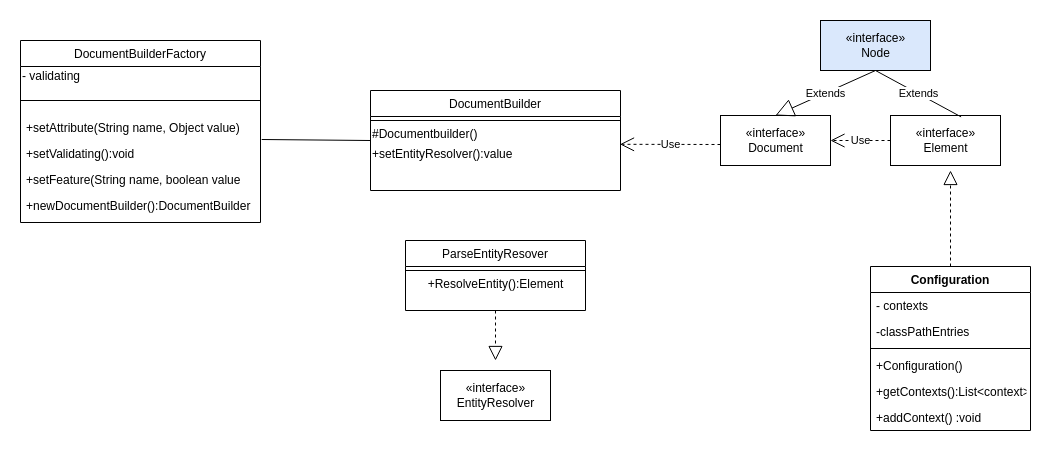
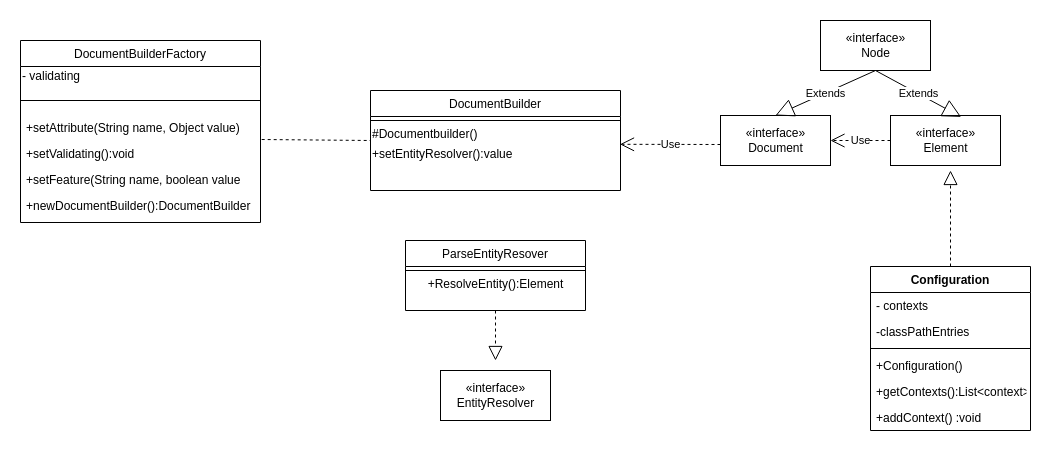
  <mxCell id="0" />
  <mxCell id="1" parent="0" />
  <mxCell id="2" value="DocumentBuilderFactory" style="swimlane;fontStyle=0;align=center;verticalAlign=top;childLayout=stackLayout;horizontal=1;startSize=26;horizontalStack=0;resizeParent=1;resizeLast=0;collapsible=1;marginBottom=0;rounded=0;shadow=0;strokeWidth=1;" parent="1" vertex="1"><mxGeometry x="20" y="40" width="240" height="182" as="geometry"><mxRectangle x="230" y="140" width="160" height="26" as="alternateBounds" /></mxGeometry></mxCell>
  <mxCell id="3" value="- validating&lt;br&gt;" style="text;html=1;align=left;verticalAlign=middle;resizable=0;points=[];autosize=1;strokeColor=none;fillColor=none;" vertex="1" parent="2"><mxGeometry y="26" width="240" height="20" as="geometry" /></mxCell>
  <mxCell id="4" value="" style="line;html=1;strokeWidth=1;align=left;verticalAlign=middle;spacingTop=-1;spacingLeft=3;spacingRight=3;rotatable=0;labelPosition=right;points=[];portConstraint=eastwest;" vertex="1" parent="2"><mxGeometry y="46" width="240" height="28" as="geometry" /></mxCell>
  <mxCell id="5" value="+setAttribute(String name, Object value)" style="text;align=left;verticalAlign=top;spacingLeft=4;spacingRight=4;overflow=hidden;rotatable=0;points=[[0,0.5],[1,0.5]];portConstraint=eastwest;" vertex="1" parent="2"><mxGeometry y="74" width="240" height="26" as="geometry" /></mxCell>
  <mxCell id="6" value="+setValidating():void" style="text;align=left;verticalAlign=top;spacingLeft=4;spacingRight=4;overflow=hidden;rotatable=0;points=[[0,0.5],[1,0.5]];portConstraint=eastwest;" vertex="1" parent="2"><mxGeometry y="100" width="240" height="26" as="geometry" /></mxCell>
  <mxCell id="7" value="+setFeature(String name, boolean value" style="text;align=left;verticalAlign=top;spacingLeft=4;spacingRight=4;overflow=hidden;rotatable=0;points=[[0,0.5],[1,0.5]];portConstraint=eastwest;" vertex="1" parent="2"><mxGeometry y="126" width="240" height="26" as="geometry" /></mxCell>
  <mxCell id="8" value="+newDocumentBuilder():DocumentBuilder" style="text;align=left;verticalAlign=top;spacingLeft=4;spacingRight=4;overflow=hidden;rotatable=0;points=[[0,0.5],[1,0.5]];portConstraint=eastwest;" vertex="1" parent="2"><mxGeometry y="152" width="240" height="26" as="geometry" /></mxCell>
  <mxCell id="9" value="ParseEntityResover" style="swimlane;fontStyle=0;align=center;verticalAlign=top;childLayout=stackLayout;horizontal=1;startSize=26;horizontalStack=0;resizeParent=1;resizeLast=0;collapsible=1;marginBottom=0;rounded=0;shadow=0;strokeWidth=1;" parent="1" vertex="1"><mxGeometry x="405" y="240" width="180" height="70" as="geometry"><mxRectangle x="340" y="380" width="170" height="26" as="alternateBounds" /></mxGeometry></mxCell>
  <mxCell id="10" value="" style="line;html=1;strokeWidth=1;align=left;verticalAlign=middle;spacingTop=-1;spacingLeft=3;spacingRight=3;rotatable=0;labelPosition=right;points=[];portConstraint=eastwest;" parent="9" vertex="1"><mxGeometry y="26" width="180" height="8" as="geometry" /></mxCell>
  <mxCell id="11" value="+ResolveEntity():Element" style="text;html=1;align=center;verticalAlign=middle;resizable=0;points=[];autosize=1;strokeColor=none;fillColor=none;fontColor=default;" vertex="1" parent="9"><mxGeometry y="34" width="180" height="20" as="geometry" /></mxCell>
  <mxCell id="12" value="DocumentBuilder" style="swimlane;fontStyle=0;align=center;verticalAlign=top;childLayout=stackLayout;horizontal=1;startSize=26;horizontalStack=0;resizeParent=1;resizeLast=0;collapsible=1;marginBottom=0;rounded=0;shadow=0;strokeWidth=1;" parent="1" vertex="1"><mxGeometry x="370" y="90" width="250" height="100" as="geometry"><mxRectangle x="450" y="190" width="160" height="26" as="alternateBounds" /></mxGeometry></mxCell>
  <mxCell id="13" value="" style="line;html=1;strokeWidth=1;align=left;verticalAlign=middle;spacingTop=-1;spacingLeft=3;spacingRight=3;rotatable=0;labelPosition=right;points=[];portConstraint=eastwest;" parent="12" vertex="1"><mxGeometry y="26" width="250" height="8" as="geometry" /></mxCell>
  <mxCell id="14" value="#Documentbuilder()" style="text;html=1;align=left;verticalAlign=middle;resizable=0;points=[];autosize=1;strokeColor=none;fillColor=none;" vertex="1" parent="12"><mxGeometry y="34" width="250" height="20" as="geometry" /></mxCell>
  <mxCell id="15" value="+setEntityResolver():value" style="text;html=1;align=left;verticalAlign=middle;resizable=0;points=[];autosize=1;strokeColor=none;fillColor=none;" vertex="1" parent="12"><mxGeometry y="54" width="250" height="20" as="geometry" /></mxCell>
- <mxCell id="16" value="" style="endArrow=none;html=1;rounded=0;entryX=0;entryY=0.5;entryDx=0;entryDy=0;exitX=1.005;exitY=0.962;exitDx=0;exitDy=0;exitPerimeter=0;" edge="1" parent="1" source="5" target="12"><mxGeometry width="50" height="50" relative="1" as="geometry"><mxPoint x="260" y="170" as="sourcePoint" /><mxPoint x="310" y="120" as="targetPoint" /></mxGeometry></mxCell>
+ <mxCell id="16" value="" style="endArrow=none;html=1;rounded=0;entryX=0;entryY=0.5;entryDx=0;entryDy=0;exitX=1.005;exitY=0.962;exitDx=0;exitDy=0;exitPerimeter=0;dashed=1;" edge="1" parent="1" source="5" target="12"><mxGeometry width="50" height="50" relative="1" as="geometry"><mxPoint x="260" y="170" as="sourcePoint" /><mxPoint x="310" y="120" as="targetPoint" /></mxGeometry></mxCell>
  <mxCell id="17" value="" style="endArrow=block;dashed=1;endFill=0;endSize=12;html=1;rounded=0;fontColor=default;entryX=0.5;entryY=0;entryDx=0;entryDy=0;exitX=0.5;exitY=1;exitDx=0;exitDy=0;" edge="1" parent="1" source="9"><mxGeometry width="160" relative="1" as="geometry"><mxPoint x="230" y="230" as="sourcePoint" /><mxPoint x="495" y="360" as="targetPoint" /></mxGeometry></mxCell>
  <mxCell id="18" value="«interface»&lt;br&gt;Document" style="html=1;fontColor=default;" vertex="1" parent="1"><mxGeometry x="720" y="115" width="110" height="50" as="geometry" /></mxCell>
  <mxCell id="19" value="«interface»&lt;br&gt;Element" style="html=1;fontColor=default;" vertex="1" parent="1"><mxGeometry x="890" y="115" width="110" height="50" as="geometry" /></mxCell>
  <mxCell id="20" value="Configuration" style="swimlane;fontStyle=1;align=center;verticalAlign=top;childLayout=stackLayout;horizontal=1;startSize=26;horizontalStack=0;resizeParent=1;resizeParentMax=0;resizeLast=0;collapsible=1;marginBottom=0;fontColor=default;" vertex="1" parent="1"><mxGeometry x="870" y="266" width="160" height="164" as="geometry" /></mxCell>
  <mxCell id="21" value="- contexts&#10;" style="text;strokeColor=none;fillColor=none;align=left;verticalAlign=top;spacingLeft=4;spacingRight=4;overflow=hidden;rotatable=0;points=[[0,0.5],[1,0.5]];portConstraint=eastwest;fontColor=default;" vertex="1" parent="20"><mxGeometry y="26" width="160" height="26" as="geometry" /></mxCell>
  <mxCell id="22" value="-classPathEntries" style="text;strokeColor=none;fillColor=none;align=left;verticalAlign=top;spacingLeft=4;spacingRight=4;overflow=hidden;rotatable=0;points=[[0,0.5],[1,0.5]];portConstraint=eastwest;fontColor=default;" vertex="1" parent="20"><mxGeometry y="52" width="160" height="26" as="geometry" /></mxCell>
  <mxCell id="23" value="" style="line;strokeWidth=1;fillColor=none;align=left;verticalAlign=middle;spacingTop=-1;spacingLeft=3;spacingRight=3;rotatable=0;labelPosition=right;points=[];portConstraint=eastwest;fontColor=default;" vertex="1" parent="20"><mxGeometry y="78" width="160" height="8" as="geometry" /></mxCell>
  <mxCell id="24" value="+Configuration()&#10;" style="text;strokeColor=none;fillColor=none;align=left;verticalAlign=top;spacingLeft=4;spacingRight=4;overflow=hidden;rotatable=0;points=[[0,0.5],[1,0.5]];portConstraint=eastwest;fontColor=default;" vertex="1" parent="20"><mxGeometry y="86" width="160" height="26" as="geometry" /></mxCell>
  <mxCell id="25" value="+getContexts():List&lt;context&gt;&#10;" style="text;strokeColor=none;fillColor=none;align=left;verticalAlign=top;spacingLeft=4;spacingRight=4;overflow=hidden;rotatable=0;points=[[0,0.5],[1,0.5]];portConstraint=eastwest;fontColor=default;" vertex="1" parent="20"><mxGeometry y="112" width="160" height="26" as="geometry" /></mxCell>
  <mxCell id="26" value="+addContext() :void" style="text;strokeColor=none;fillColor=none;align=left;verticalAlign=top;spacingLeft=4;spacingRight=4;overflow=hidden;rotatable=0;points=[[0,0.5],[1,0.5]];portConstraint=eastwest;fontColor=default;" vertex="1" parent="20"><mxGeometry y="138" width="160" height="26" as="geometry" /></mxCell>
  <mxCell id="27" value="Use" style="endArrow=open;endSize=12;dashed=1;html=1;rounded=0;fontColor=default;entryX=0.998;entryY=0.99;entryDx=0;entryDy=0;entryPerimeter=0;" edge="1" parent="1" target="14"><mxGeometry width="160" relative="1" as="geometry"><mxPoint x="720" y="144" as="sourcePoint" /><mxPoint x="780" y="140" as="targetPoint" /></mxGeometry></mxCell>
  <mxCell id="28" value="Use" style="endArrow=open;endSize=12;dashed=1;html=1;rounded=0;fontColor=default;entryX=1;entryY=0.5;entryDx=0;entryDy=0;" edge="1" parent="1" target="18"><mxGeometry width="160" relative="1" as="geometry"><mxPoint x="890" y="140" as="sourcePoint" /><mxPoint x="1050" y="140" as="targetPoint" /></mxGeometry></mxCell>
  <mxCell id="29" value="" style="endArrow=block;dashed=1;endFill=0;endSize=12;html=1;rounded=0;fontColor=default;exitX=0.5;exitY=0;exitDx=0;exitDy=0;" edge="1" parent="1" source="20"><mxGeometry width="160" relative="1" as="geometry"><mxPoint x="1050" y="210" as="sourcePoint" /><mxPoint x="950" y="170" as="targetPoint" /></mxGeometry></mxCell>
  <mxCell id="30" value="«interface»&lt;br&gt;EntityResolver" style="html=1;fontColor=default;" vertex="1" parent="1"><mxGeometry x="440" y="370" width="110" height="50" as="geometry" /></mxCell>
- <mxCell id="31" value="«interface»&lt;br&gt;Node" style="html=1;fontColor=default;fillColor=#dae8fc;" vertex="1" parent="1"><mxGeometry x="820" y="20" width="110" height="50" as="geometry" /></mxCell>
+ <mxCell id="31" value="«interface»&lt;br&gt;Node" style="html=1;fontColor=default;" vertex="1" parent="1"><mxGeometry x="820" y="20" width="110" height="50" as="geometry" /></mxCell>
  <mxCell id="32" value="Extends" style="endArrow=block;endSize=16;endFill=0;html=1;rounded=0;fontColor=default;entryX=0.5;entryY=0;entryDx=0;entryDy=0;" edge="1" parent="1" target="18"><mxGeometry width="160" relative="1" as="geometry"><mxPoint x="875" y="70" as="sourcePoint" /><mxPoint x="875" y="230" as="targetPoint" /></mxGeometry></mxCell>
- <mxCell id="33" value="Extends" style="endArrow=none;endSize=16;endFill=0;html=1;rounded=0;fontColor=default;entryX=0.642;entryY=0.028;entryDx=0;entryDy=0;entryPerimeter=0;exitX=0.5;exitY=1;exitDx=0;exitDy=0;" edge="1" parent="1" source="31" target="19"><mxGeometry width="160" relative="1" as="geometry"><mxPoint x="849.286" y="80" as="sourcePoint" /><mxPoint x="785" y="125" as="targetPoint" /></mxGeometry></mxCell>
+ <mxCell id="33" value="Extends" style="endArrow=block;endSize=16;endFill=0;html=1;rounded=0;fontColor=default;entryX=0.642;entryY=0.028;entryDx=0;entryDy=0;entryPerimeter=0;exitX=0.5;exitY=1;exitDx=0;exitDy=0;" edge="1" parent="1" source="31" target="19"><mxGeometry width="160" relative="1" as="geometry"><mxPoint x="849.286" y="80" as="sourcePoint" /><mxPoint x="785" y="125" as="targetPoint" /></mxGeometry></mxCell>
